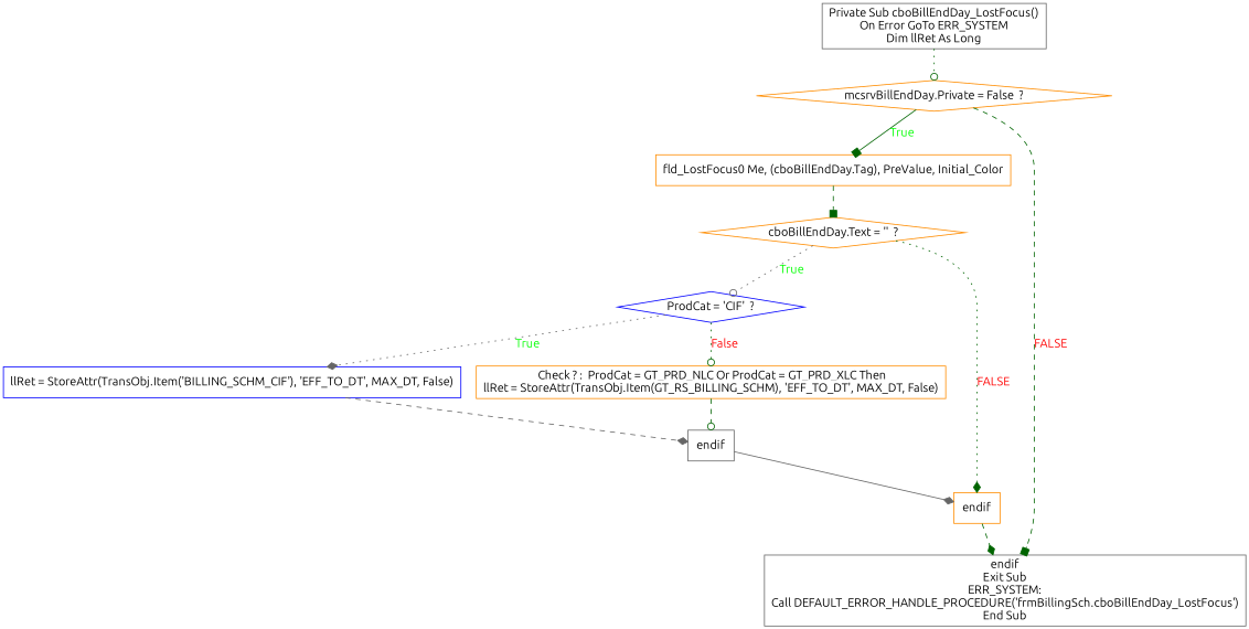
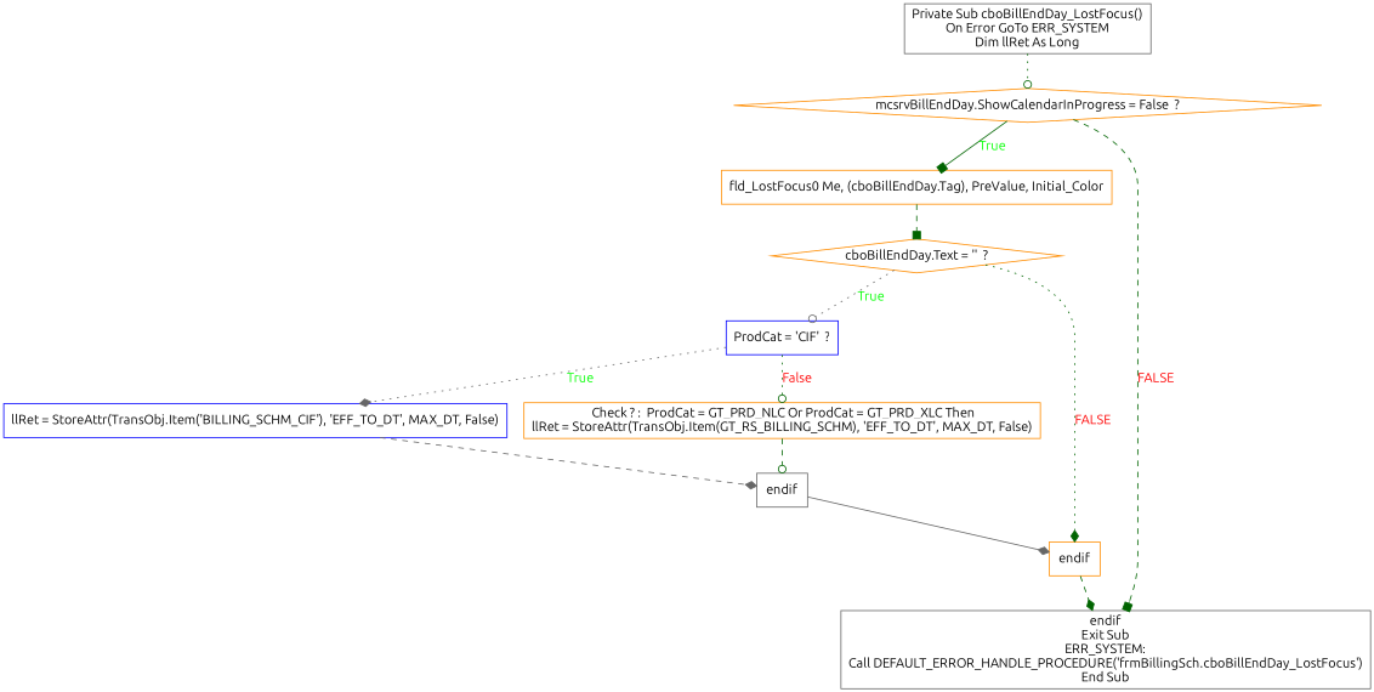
  digraph {
    fontname=Ubuntu
    node [color=darkorange fontname=Ubuntu shape=box]
    edge [arrowhead=diamond color=darkgreen fontname=Ubuntu style=dotted]
    n1 [color=gray40 label="Private Sub cboBillEndDay_LostFocus()\nOn Error GoTo ERR_SYSTEM\nDim llRet As Long"]
-   n2 [label="mcsrvBillEndDay.Private = False  ?" shape=diamond]
+   n2 [label="mcsrvBillEndDay.ShowCalendarInProgress = False  ?" shape=diamond]
    n3 [label="fld_LostFocus0 Me, (cboBillEndDay.Tag), PreValue, Initial_Color"]
    n4 [color=gray40 label="endif\nExit Sub\nERR_SYSTEM:\nCall DEFAULT_ERROR_HANDLE_PROCEDURE('frmBillingSch.cboBillEndDay_LostFocus')\nEnd Sub"]
    n5 [label="cboBillEndDay.Text = ''  ?" shape=diamond]
-   n6 [color=blue label="ProdCat = 'CIF'  ?" shape=diamond]
+   n6 [color=blue label="ProdCat = 'CIF'  ?"]
    n7 [label=endif]
    n8 [color=blue label="llRet = StoreAttr(TransObj.Item('BILLING_SCHM_CIF'), 'EFF_TO_DT', MAX_DT, False)"]
    n9 [label=" Check ? :  ProdCat = GT_PRD_NLC Or ProdCat = GT_PRD_XLC Then\nllRet = StoreAttr(TransObj.Item(GT_RS_BILLING_SCHM), 'EFF_TO_DT', MAX_DT, False)"]
    n10 [color=gray40 label=endif]
    n1 -> n2 [arrowhead=odot]
    n2 -> n3 [arrowhead=box fontcolor=GREEN label=True style=solid]
    n2 -> n4 [arrowhead=box fontcolor=RED label=FALSE style=dashed]
    n3 -> n5 [arrowhead=box style=dashed]
    n5 -> n6 [arrowhead=odot color=gray40 fontcolor=GREEN label=True]
    n5 -> n7 [fontcolor=RED label=FALSE]
    n6 -> n8 [color=gray40 fontcolor=GREEN label=True]
    n6 -> n9 [arrowhead=odot fontcolor=RED label=False]
    n7 -> n4 [style=dashed]
    n8 -> n10 [color=gray40 style=dashed]
    n9 -> n10 [arrowhead=odot style=dashed]
    n10 -> n7 [color=gray40 style=solid]
  }
